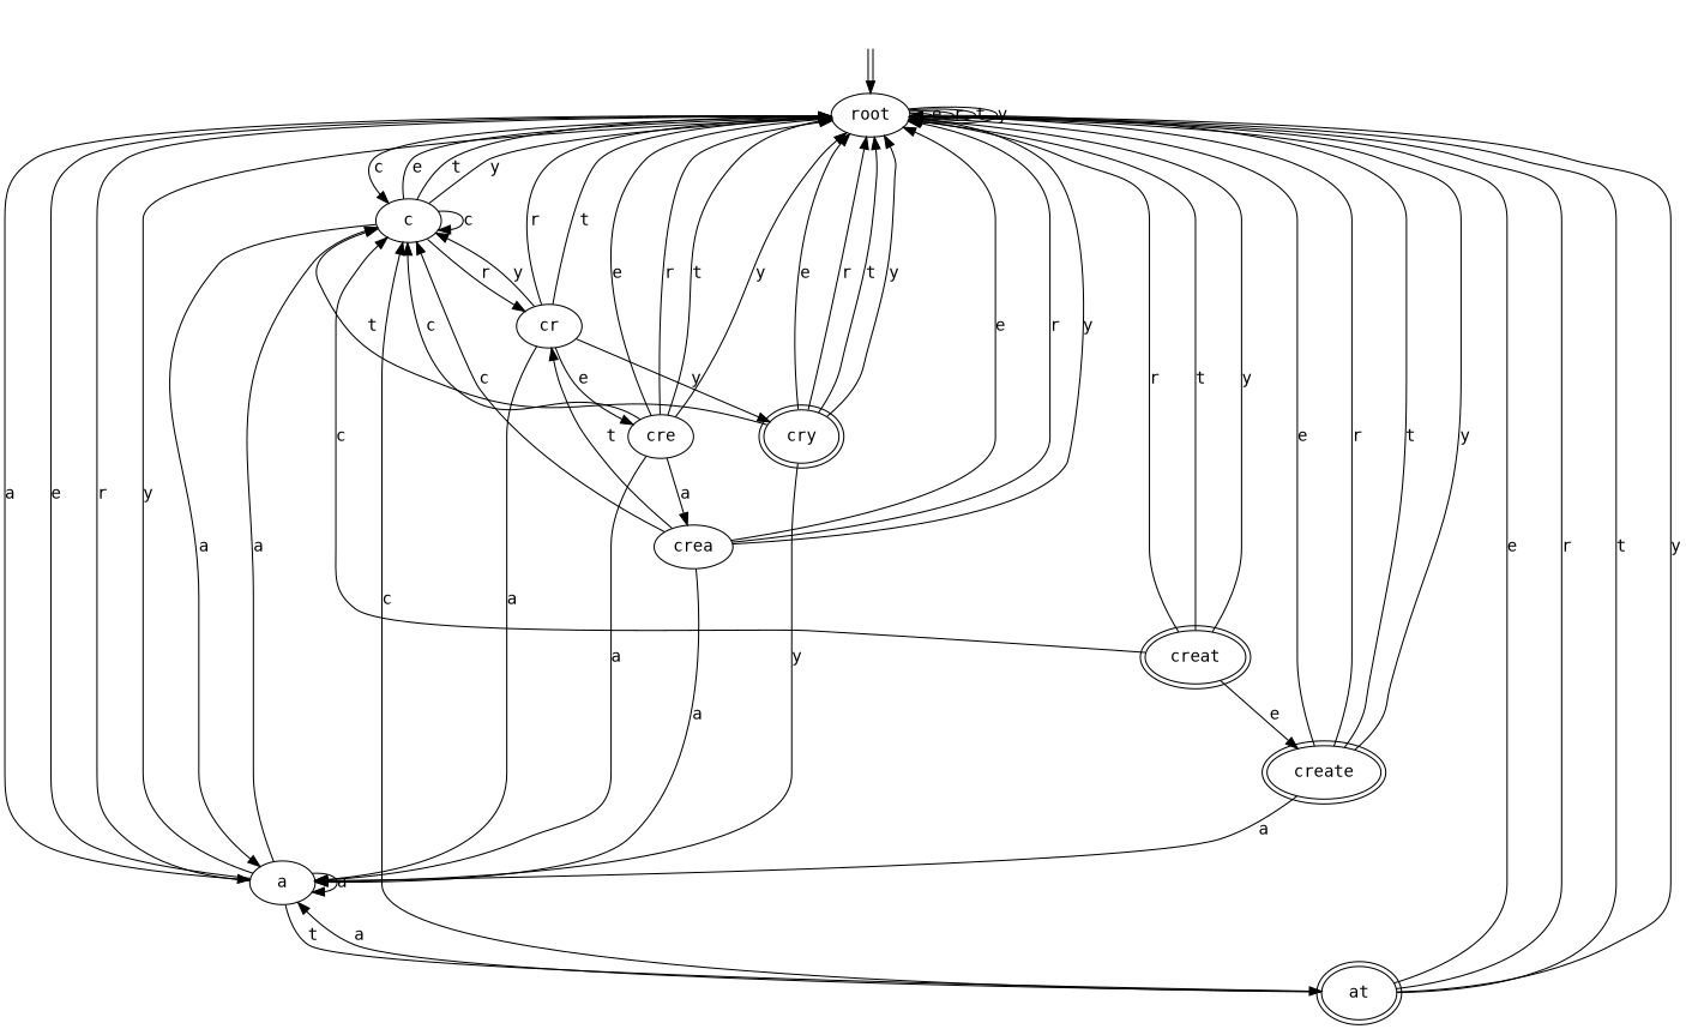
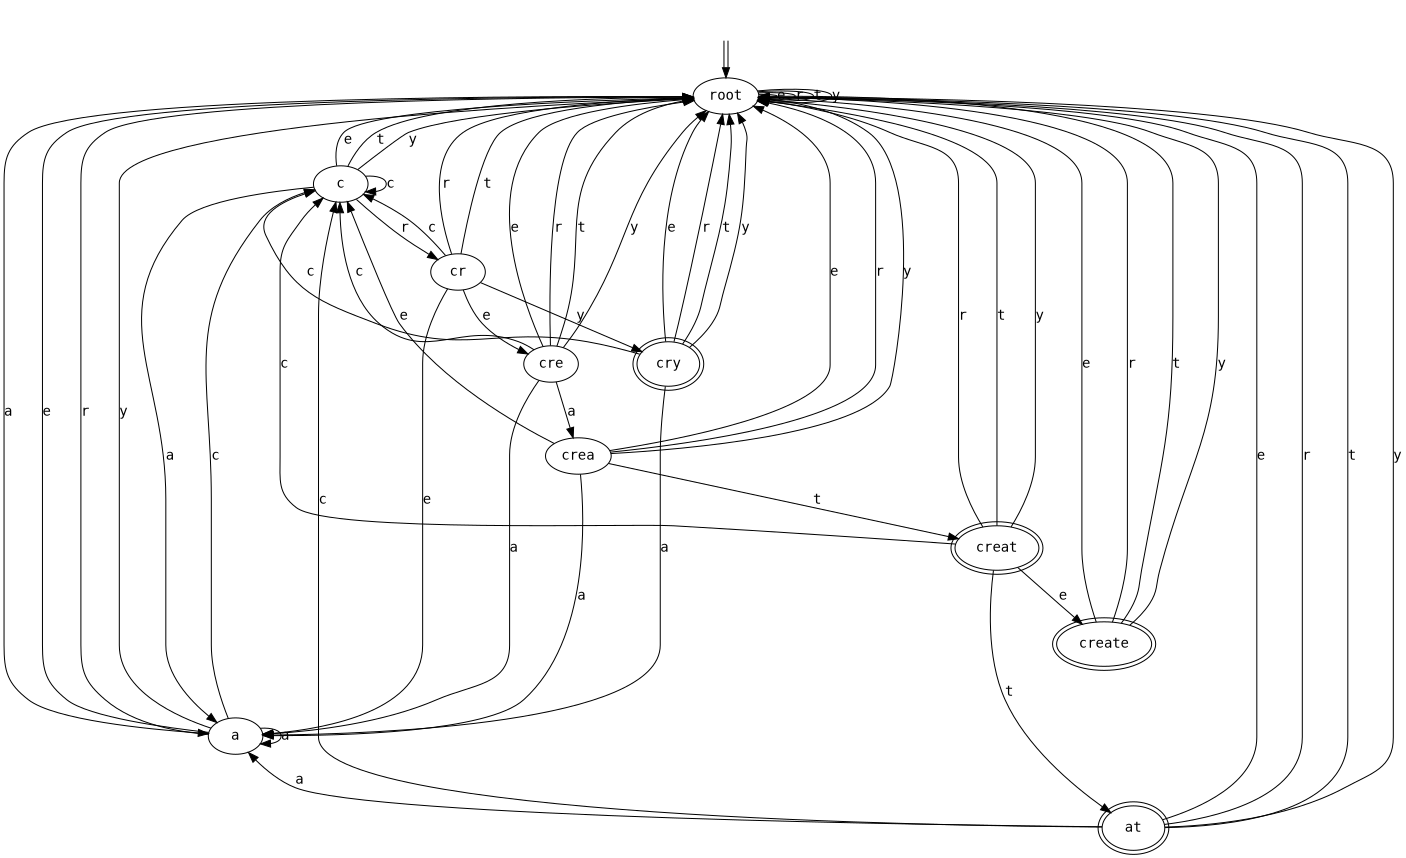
  digraph {
    fontname="DejaVu Sans Mono"
    rankdir=TB
    node [fontname="DejaVu Sans Mono"]
    edge [fontname="DejaVu Sans Mono"]
    n1 [label=root]
    n2 [label=c]
    n3 [label=a]
    n4 [label=cr]
    n5 [label=at peripheries=2]
    n6 [label=cre]
    n7 [label=cry peripheries=2]
    n8 [label=crea]
    n9 [label=creat peripheries=2]
    n10 [label=create peripheries=2]
    start0 [style=invis]
    n1 -> n1 [label=e]
    n1 -> n1 [label=r]
    n1 -> n1 [label=t]
    n1 -> n1 [label=y]
-   n1 -> n2 [label=c]
    n1 -> n3 [label=a]
    n2 -> n1 [label=e]
    n2 -> n1 [label=t]
    n2 -> n1 [label=y]
    n2 -> n2 [label=c]
    n2 -> n3 [label=a]
    n2 -> n4 [label=r]
    n3 -> n1 [label=e]
    n3 -> n1 [label=r]
    n3 -> n1 [label=y]
-   n3 -> n2 [label=a]
+   n3 -> n2 [label=c]
    n3 -> n3 [label=a]
-   n3 -> n5 [label=t]
+   n9 -> n5 [label=t]
    n4 -> n1 [label=r]
    n4 -> n1 [label=t]
-   n4 -> n2 [label=y]
-   n4 -> n3 [label=a]
+   n4 -> n2 [label=c]
+   n4 -> n3 [label=e]
    n4 -> n6 [label=e]
    n4 -> n7 [label=y]
    n5 -> n1 [label=e]
    n5 -> n1 [label=r]
    n5 -> n1 [label=t]
    n5 -> n1 [label=y]
    n5 -> n2 [label=c]
    n5 -> n3 [label=a]
    n6 -> n1 [label=e]
    n6 -> n1 [label=r]
    n6 -> n1 [label=t]
    n6 -> n1 [label=y]
    n6 -> n2 [label=c]
    n6 -> n3 [label=a]
    n6 -> n8 [label=a]
    n7 -> n1 [label=e]
    n7 -> n1 [label=r]
    n7 -> n1 [label=t]
    n7 -> n1 [label=y]
-   n7 -> n2 [label=t]
-   n7 -> n3 [label=y]
+   n7 -> n2 [label=c]
+   n7 -> n3 [label=a]
    n8 -> n1 [label=e]
    n8 -> n1 [label=r]
    n8 -> n1 [label=y]
-   n8 -> n2 [label=c]
+   n8 -> n2 [label=e]
    n8 -> n3 [label=a]
-   n8 -> n4 [label=t]
+   n8 -> n9 [label=t]
    n9 -> n1 [label=r]
    n9 -> n1 [label=t]
    n9 -> n1 [label=y]
    n9 -> n2 [label=c]
    n9 -> n10 [label=e]
    n10 -> n1 [label=e]
    n10 -> n1 [label=r]
    n10 -> n1 [label=t]
    n10 -> n1 [label=y]
-   n10 -> n3 [label=a]
    start0 -> n1 [color="black:white:black"]
  }
